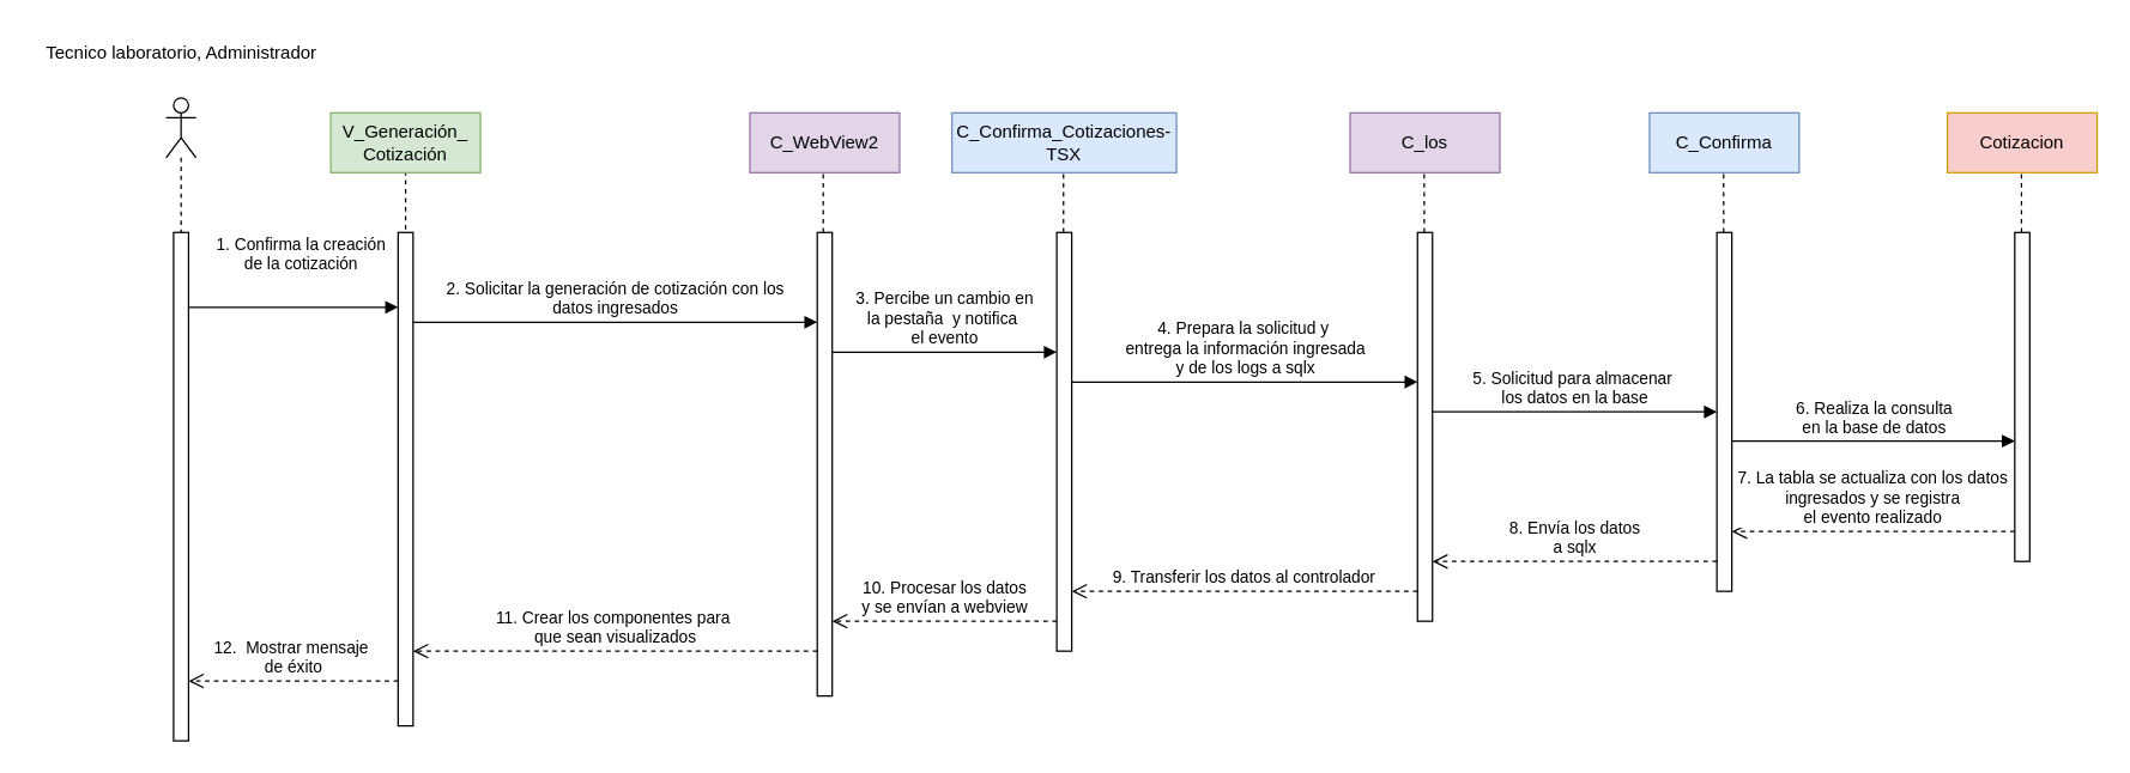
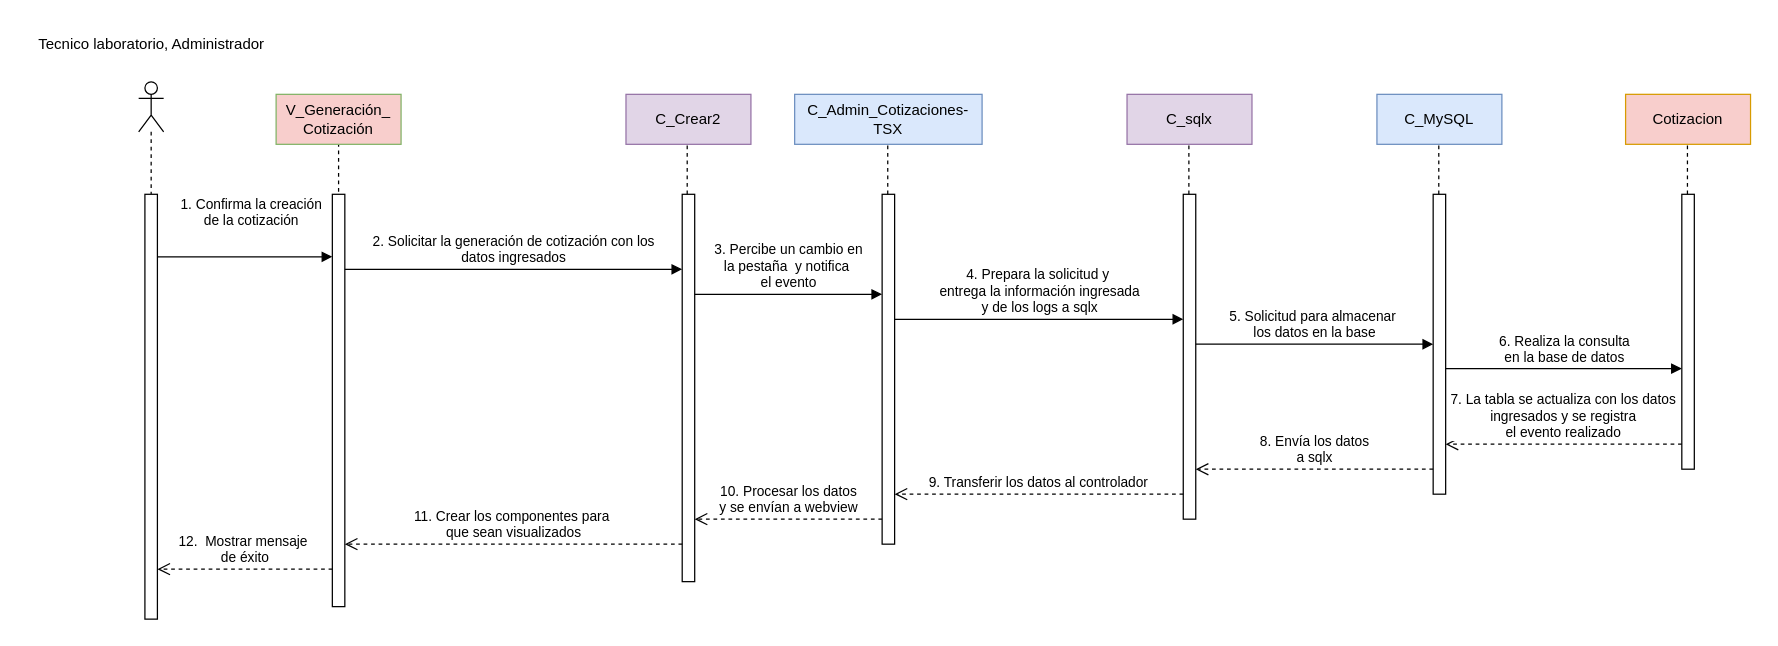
  <mxCell id="0" />
  <mxCell id="1" parent="0" />
  <mxCell id="2" value="" style="shape=umlLifeline;perimeter=lifelinePerimeter;whiteSpace=wrap;html=1;container=1;dropTarget=0;collapsible=0;recursiveResize=0;outlineConnect=0;portConstraint=eastwest;newEdgeStyle={&quot;curved&quot;:0,&quot;rounded&quot;:0};participant=umlActor;" vertex="1" parent="1"><mxGeometry x="110" y="65" width="20" height="90" as="geometry" /></mxCell>
  <mxCell id="3" value="" style="html=1;points=[[0,0,0,0,5],[0,1,0,0,-5],[1,0,0,0,5],[1,1,0,0,-5]];perimeter=orthogonalPerimeter;outlineConnect=0;targetShapes=umlLifeline;portConstraint=eastwest;newEdgeStyle={&quot;curved&quot;:0,&quot;rounded&quot;:0};" vertex="1" parent="1"><mxGeometry x="115" y="155" width="10" height="340" as="geometry" /></mxCell>
  <mxCell id="4" value="" style="endArrow=none;dashed=1;html=1;rounded=0;entryX=0.5;entryY=1;entryDx=0;entryDy=0;" edge="1" parent="1"><mxGeometry width="50" height="50" relative="1" as="geometry"><mxPoint x="270" y="165" as="sourcePoint" /><mxPoint x="270" y="115" as="targetPoint" /></mxGeometry></mxCell>
  <mxCell id="5" value="Tecnico laboratorio, Administrador" style="text;html=1;align=center;verticalAlign=middle;resizable=0;points=[];autosize=1;strokeColor=none;fillColor=none;" vertex="1" parent="1"><mxGeometry x="20" y="20" width="200" height="30" as="geometry" /></mxCell>
  <mxCell id="6" value="1. Confirma la creación&lt;div&gt;de la cotización&lt;/div&gt;" style="html=1;verticalAlign=bottom;endArrow=block;curved=0;rounded=0;" edge="1" parent="1" source="3" target="7"><mxGeometry x="0.071" y="20" width="80" relative="1" as="geometry"><mxPoint y="204.5" as="sourcePoint" x="150" /><mxPoint x="260" y="205" as="targetPoint" /><Array as="points"><mxPoint x="240" y="205" /></Array><mxPoint as="offset" /></mxGeometry></mxCell>
  <mxCell id="7" value="" style="html=1;points=[[0,0,0,0,5],[0,1,0,0,-5],[1,0,0,0,5],[1,1,0,0,-5]];perimeter=orthogonalPerimeter;outlineConnect=0;targetShapes=umlLifeline;portConstraint=eastwest;newEdgeStyle={&quot;curved&quot;:0,&quot;rounded&quot;:0};" vertex="1" parent="1"><mxGeometry x="265" y="155" width="10" height="330" as="geometry" /></mxCell>
  <mxCell id="8" value="2. Solicitar la generación de cotización con los&lt;div&gt;datos ingresados&lt;/div&gt;" style="html=1;verticalAlign=bottom;endArrow=block;curved=0;rounded=0;" edge="1" parent="1"><mxGeometry width="80" relative="1" as="geometry"><mxPoint x="275" y="215" as="sourcePoint" /><mxPoint x="545" y="215" as="targetPoint" /></mxGeometry></mxCell>
  <mxCell id="9" value="" style="html=1;points=[[0,0,0,0,5],[0,1,0,0,-5],[1,0,0,0,5],[1,1,0,0,-5]];perimeter=orthogonalPerimeter;outlineConnect=0;targetShapes=umlLifeline;portConstraint=eastwest;newEdgeStyle={&quot;curved&quot;:0,&quot;rounded&quot;:0};" vertex="1" parent="1"><mxGeometry x="545" y="155" width="10" height="310" as="geometry" /></mxCell>
  <mxCell id="10" value="" style="endArrow=none;dashed=1;html=1;rounded=0;" edge="1" parent="1"><mxGeometry width="50" height="50" relative="1" as="geometry"><mxPoint x="549" y="155" as="sourcePoint" /><mxPoint x="549" y="115" as="targetPoint" /></mxGeometry></mxCell>
  <mxCell id="11" value="" style="html=1;points=[[0,0,0,0,5],[0,1,0,0,-5],[1,0,0,0,5],[1,1,0,0,-5]];perimeter=orthogonalPerimeter;outlineConnect=0;targetShapes=umlLifeline;portConstraint=eastwest;newEdgeStyle={&quot;curved&quot;:0,&quot;rounded&quot;:0};" vertex="1" parent="1"><mxGeometry x="705" y="155" width="10" height="280" as="geometry" /></mxCell>
  <mxCell id="12" value="" style="endArrow=none;dashed=1;html=1;rounded=0;" edge="1" parent="1"><mxGeometry width="50" height="50" relative="1" as="geometry"><mxPoint x="709.5" y="155" as="sourcePoint" /><mxPoint x="709.5" y="115" as="targetPoint" /></mxGeometry></mxCell>
  <mxCell id="13" value="3. Percibe un cambio en&lt;div&gt;la pestaña&amp;nbsp;&amp;nbsp;&lt;span style=&quot;background-color: light-dark(#ffffff, var(--ge-dark-color, #121212)); color: light-dark(rgb(0, 0, 0), rgb(255, 255, 255));&quot;&gt;y notifica&amp;nbsp;&lt;/span&gt;&lt;/div&gt;&lt;div&gt;&lt;span style=&quot;background-color: light-dark(#ffffff, var(--ge-dark-color, #121212)); color: light-dark(rgb(0, 0, 0), rgb(255, 255, 255));&quot;&gt;el evento&lt;/span&gt;&lt;/div&gt;" style="html=1;verticalAlign=bottom;endArrow=block;curved=0;rounded=0;" edge="1" parent="1"><mxGeometry width="80" relative="1" as="geometry"><mxPoint x="555" y="235" as="sourcePoint" /><mxPoint x="705" y="235" as="targetPoint" /><Array as="points"><mxPoint x="640" y="235" /></Array><mxPoint as="offset" /></mxGeometry></mxCell>
  <mxCell id="14" value="4. Prepara la solicitud y&amp;nbsp;&lt;div&gt;entrega la información ingresada&lt;/div&gt;&lt;div&gt;y de los logs a sqlx&lt;/div&gt;" style="html=1;verticalAlign=bottom;endArrow=block;curved=0;rounded=0;" edge="1" parent="1"><mxGeometry width="80" relative="1" as="geometry"><mxPoint x="715" y="255" as="sourcePoint" /><mxPoint x="946" y="255" as="targetPoint" /></mxGeometry></mxCell>
  <mxCell id="15" value="" style="html=1;points=[[0,0,0,0,5],[0,1,0,0,-5],[1,0,0,0,5],[1,1,0,0,-5]];perimeter=orthogonalPerimeter;outlineConnect=0;targetShapes=umlLifeline;portConstraint=eastwest;newEdgeStyle={&quot;curved&quot;:0,&quot;rounded&quot;:0};" vertex="1" parent="1"><mxGeometry x="946" y="155" width="10" height="260" as="geometry" /></mxCell>
  <mxCell id="16" value="" style="endArrow=none;dashed=1;html=1;rounded=0;" edge="1" parent="1"><mxGeometry width="50" height="50" relative="1" as="geometry"><mxPoint x="950.5" y="155" as="sourcePoint" /><mxPoint x="950.5" y="115" as="targetPoint" /></mxGeometry></mxCell>
  <mxCell id="17" value="5. Solicitud para almacenar&amp;nbsp;&lt;div&gt;los datos en la base&lt;/div&gt;" style="html=1;verticalAlign=bottom;endArrow=block;curved=0;rounded=0;" edge="1" parent="1"><mxGeometry width="80" relative="1" as="geometry"><mxPoint x="956" y="275" as="sourcePoint" /><mxPoint x="1146" y="275" as="targetPoint" /><mxPoint as="offset" /></mxGeometry></mxCell>
  <mxCell id="18" value="" style="html=1;points=[[0,0,0,0,5],[0,1,0,0,-5],[1,0,0,0,5],[1,1,0,0,-5]];perimeter=orthogonalPerimeter;outlineConnect=0;targetShapes=umlLifeline;portConstraint=eastwest;newEdgeStyle={&quot;curved&quot;:0,&quot;rounded&quot;:0};" vertex="1" parent="1"><mxGeometry x="1146" y="155" width="10" height="240" as="geometry" /></mxCell>
  <mxCell id="19" value="" style="endArrow=none;dashed=1;html=1;rounded=0;" edge="1" parent="1"><mxGeometry width="50" height="50" relative="1" as="geometry"><mxPoint x="1150.5" y="155" as="sourcePoint" /><mxPoint x="1150.5" y="115" as="targetPoint" /></mxGeometry></mxCell>
  <mxCell id="20" value="6. Realiza la consulta&lt;div&gt;en la base de datos&lt;/div&gt;" style="html=1;verticalAlign=bottom;endArrow=block;curved=0;rounded=0;" edge="1" parent="1"><mxGeometry width="80" relative="1" as="geometry"><mxPoint x="1156" y="294.5" as="sourcePoint" /><mxPoint x="1345" y="294.5" as="targetPoint" /><mxPoint as="offset" /></mxGeometry></mxCell>
  <mxCell id="21" value="" style="html=1;points=[[0,0,0,0,5],[0,1,0,0,-5],[1,0,0,0,5],[1,1,0,0,-5]];perimeter=orthogonalPerimeter;outlineConnect=0;targetShapes=umlLifeline;portConstraint=eastwest;newEdgeStyle={&quot;curved&quot;:0,&quot;rounded&quot;:0};" vertex="1" parent="1"><mxGeometry x="1345" y="155" width="10" height="220" as="geometry" /></mxCell>
  <mxCell id="22" value="" style="endArrow=none;dashed=1;html=1;rounded=0;" edge="1" parent="1"><mxGeometry width="50" height="50" relative="1" as="geometry"><mxPoint x="1349.5" y="155" as="sourcePoint" /><mxPoint x="1349.5" y="115" as="targetPoint" /></mxGeometry></mxCell>
  <mxCell id="23" value="8. Envía los datos&lt;div&gt;a sqlx&lt;/div&gt;" style="html=1;verticalAlign=bottom;endArrow=open;dashed=1;endSize=8;curved=0;rounded=0;" edge="1" parent="1"><mxGeometry relative="1" as="geometry"><mxPoint x="1146" y="375" as="sourcePoint" /><mxPoint x="956" y="375" as="targetPoint" /></mxGeometry></mxCell>
  <mxCell id="24" value="9. Transferir los datos al controlador" style="html=1;verticalAlign=bottom;endArrow=open;dashed=1;endSize=8;curved=0;rounded=0;" edge="1" parent="1"><mxGeometry x="0.004" relative="1" as="geometry"><mxPoint x="946" y="395" as="sourcePoint" /><mxPoint x="715" y="395" as="targetPoint" /><mxPoint as="offset" /></mxGeometry></mxCell>
  <mxCell id="25" value="7. La tabla se actualiza con los datos&lt;div&gt;ingresados y se registra&lt;/div&gt;&lt;div&gt;el evento realizado&lt;/div&gt;" style="html=1;verticalAlign=bottom;endArrow=open;dashed=1;endSize=8;curved=0;rounded=0;" edge="1" parent="1"><mxGeometry relative="1" as="geometry"><mxPoint x="1345" y="355" as="sourcePoint" /><mxPoint x="1156" y="355" as="targetPoint" /></mxGeometry></mxCell>
  <mxCell id="26" value="10. Procesar los datos&lt;div&gt;y se envían a webview&lt;/div&gt;" style="html=1;verticalAlign=bottom;endArrow=open;dashed=1;endSize=8;curved=0;rounded=0;" edge="1" parent="1"><mxGeometry relative="1" as="geometry"><mxPoint x="705" y="415" as="sourcePoint" /><mxPoint x="555" y="415" as="targetPoint" /><mxPoint as="offset" /></mxGeometry></mxCell>
  <mxCell id="27" value="11. Crear los componentes para&amp;nbsp;&lt;div&gt;que sean visualizados&lt;/div&gt;" style="html=1;verticalAlign=bottom;endArrow=open;dashed=1;endSize=8;curved=0;rounded=0;" edge="1" parent="1"><mxGeometry relative="1" as="geometry"><mxPoint x="545" y="435" as="sourcePoint" /><mxPoint x="275" y="435" as="targetPoint" /></mxGeometry></mxCell>
  <mxCell id="28" value="12.&amp;nbsp;&amp;nbsp;Mostrar mensaje&amp;nbsp;&lt;div&gt;de éxito&lt;/div&gt;" style="html=1;verticalAlign=bottom;endArrow=open;dashed=1;endSize=8;curved=0;rounded=0;" edge="1" parent="1"><mxGeometry relative="1" as="geometry"><mxPoint x="265" y="455" as="sourcePoint" /><mxPoint x="125" y="455" as="targetPoint" /></mxGeometry></mxCell>
- <mxCell id="29" value="&lt;div&gt;V_Generación_&lt;/div&gt;&lt;div&gt;Cotización&lt;/div&gt;" style="rounded=0;whiteSpace=wrap;html=1;fillColor=#d5e8d4;strokeColor=#82b366;" vertex="1" parent="1"><mxGeometry x="220" y="75" width="100" height="40" as="geometry" /></mxCell>
- <mxCell id="30" value="C_WebView2" style="rounded=0;whiteSpace=wrap;html=1;fillColor=#e1d5e7;strokeColor=#9673a6;" vertex="1" parent="1"><mxGeometry x="500" y="75" width="100" height="40" as="geometry" /></mxCell>
- <mxCell id="31" value="C_los" style="rounded=0;whiteSpace=wrap;html=1;fillColor=#e1d5e7;strokeColor=#9673a6;" vertex="1" parent="1"><mxGeometry x="901" y="75" width="100" height="40" as="geometry" /></mxCell>
- <mxCell id="32" value="C_Confirma" style="rounded=0;whiteSpace=wrap;html=1;fillColor=#dae8fc;strokeColor=#6c8ebf;" vertex="1" parent="1"><mxGeometry x="1101" y="75" width="100" height="40" as="geometry" /></mxCell>
- <mxCell id="33" value="C_Confirma_Cotizaciones-TSX" style="rounded=0;whiteSpace=wrap;html=1;fillColor=#dae8fc;strokeColor=#6c8ebf;" vertex="1" parent="1"><mxGeometry x="635" y="75" width="150" height="40" as="geometry" /></mxCell>
+ <mxCell id="29" value="&lt;div&gt;V_Generación_&lt;/div&gt;&lt;div&gt;Cotización&lt;/div&gt;" style="rounded=0;whiteSpace=wrap;html=1;fillColor=#f8cecc;strokeColor=#82b366;" vertex="1" parent="1"><mxGeometry x="220" y="75" width="100" height="40" as="geometry" /></mxCell>
+ <mxCell id="30" value="C_Crear2" style="rounded=0;whiteSpace=wrap;html=1;fillColor=#e1d5e7;strokeColor=#9673a6;" vertex="1" parent="1"><mxGeometry x="500" y="75" width="100" height="40" as="geometry" /></mxCell>
+ <mxCell id="31" value="C_sqlx" style="rounded=0;whiteSpace=wrap;html=1;fillColor=#e1d5e7;strokeColor=#9673a6;" vertex="1" parent="1"><mxGeometry x="901" y="75" width="100" height="40" as="geometry" /></mxCell>
+ <mxCell id="32" value="C_MySQL" style="rounded=0;whiteSpace=wrap;html=1;fillColor=#dae8fc;strokeColor=#6c8ebf;" vertex="1" parent="1"><mxGeometry x="1101" y="75" width="100" height="40" as="geometry" /></mxCell>
+ <mxCell id="33" value="C_Admin_Cotizaciones-TSX" style="rounded=0;whiteSpace=wrap;html=1;fillColor=#dae8fc;strokeColor=#6c8ebf;" vertex="1" parent="1"><mxGeometry x="635" y="75" width="150" height="40" as="geometry" /></mxCell>
  <mxCell id="34" value="Cotizacion" style="rounded=0;whiteSpace=wrap;html=1;fillColor=#f8cecc;strokeColor=#d79b00;" vertex="1" parent="1"><mxGeometry x="1300" y="75" width="100" height="40" as="geometry" /></mxCell>
